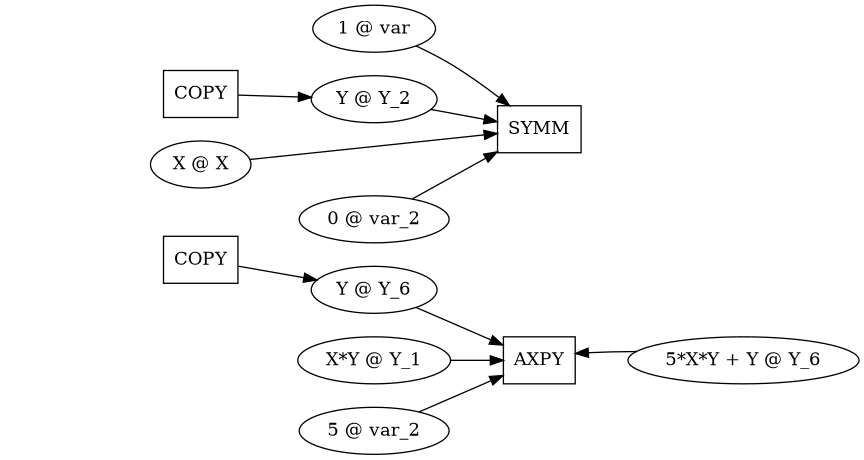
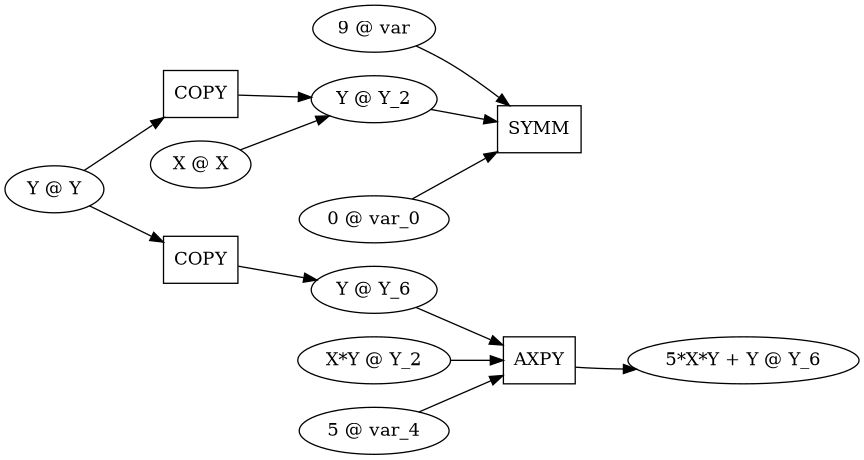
  digraph {
    rankdir=LR
    node [shape=ellipse]
    n1 [label=COPY shape=box]
+   "Y @ Y"
    n3 [label=COPY shape=box]
    "Y @ Y_2"
    n5 [label="Y @ Y_6"]
    n6 [label=SYMM shape=box]
-   "1 @ var"
+   "1 @ var" [label="9 @ var"]
    "X @ X"
-   "0 @ var_2"
+   "0 @ var_2" [label="0 @ var_0"]
    n10 [label=AXPY shape=box]
-   "X*Y @ Y_2" [label="X*Y @ Y_1"]
+   "X*Y @ Y_2"
    n12 [label="5*X*Y + Y @ Y_6"]
-   "5 @ var_4" [label="5 @ var_2"]
+   "5 @ var_4"
    n1 -> "Y @ Y_2"
+   "Y @ Y" -> n1
+   "Y @ Y" -> n3
    n3 -> n5
    "Y @ Y_2" -> n6
    n5 -> n10
    "1 @ var" -> n6
-   "X @ X" -> n6
+   "X @ X" -> "Y @ Y_2"
    "0 @ var_2" -> n6
-   n12 -> n10
+   n10 -> n12
    "X*Y @ Y_2" -> n10
    "5 @ var_4" -> n10
  }
